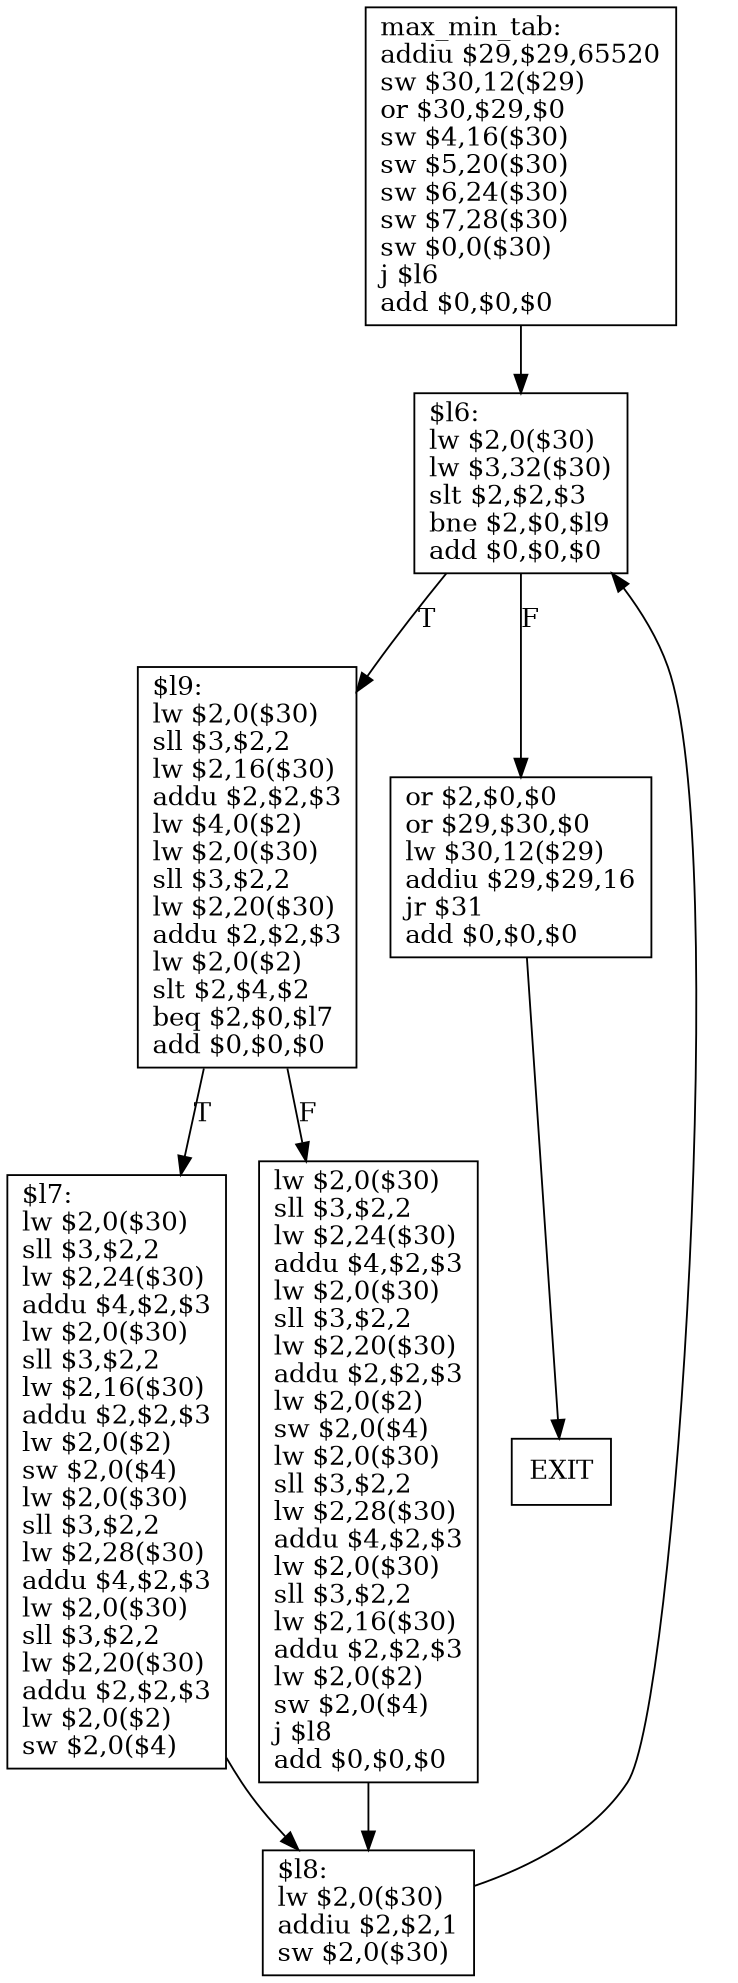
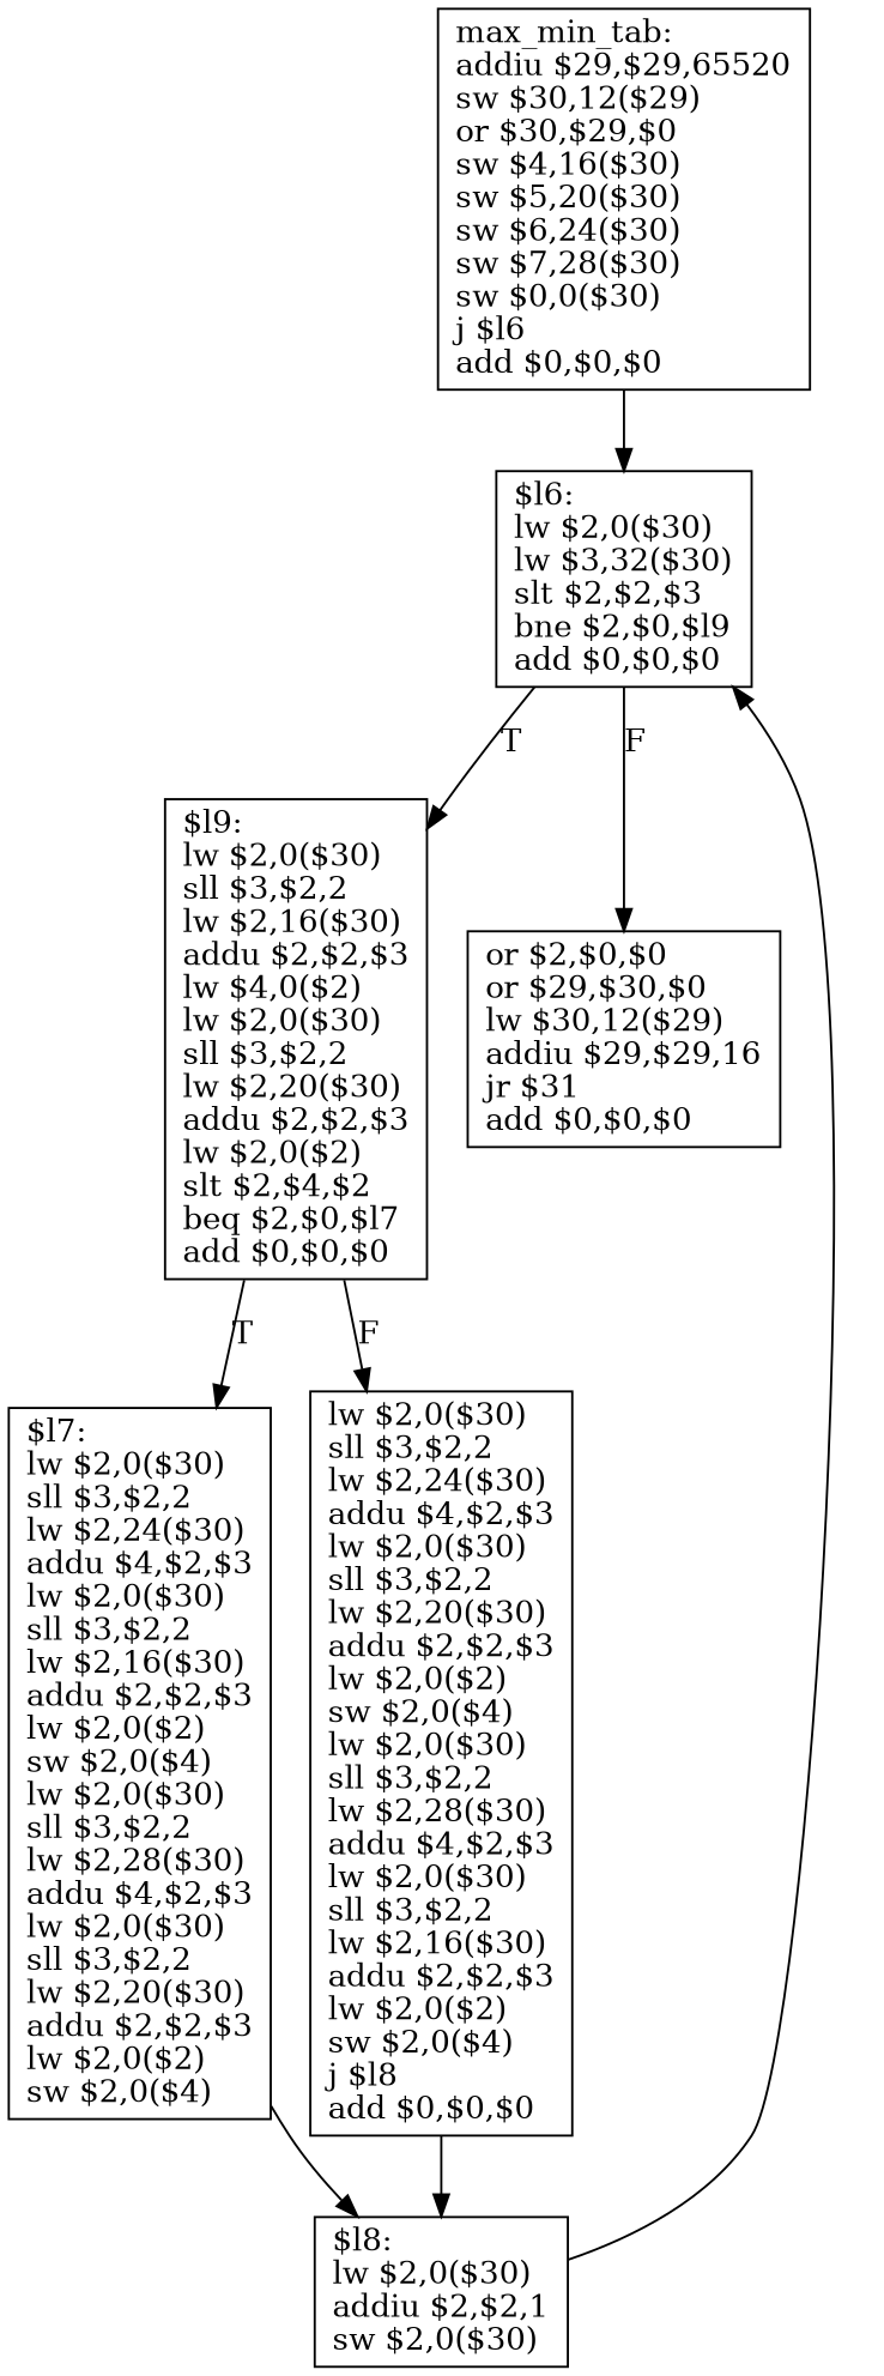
  digraph {
    fontname="DejaVu Serif"
    node [shape=box fontname="DejaVu Serif"]
    edge [style=filled fontname="DejaVu Serif"]
    n1 [label="max_min_tab:\laddiu $29,$29,65520\lsw $30,12($29)\lor $30,$29,$0\lsw $4,16($30)\lsw $5,20($30)\lsw $6,24($30)\lsw $7,28($30)\lsw $0,0($30)\lj $l6\ladd $0,$0,$0\l"]
    n2 [label="$l6:\llw $2,0($30)\llw $3,32($30)\lslt $2,$2,$3\lbne $2,$0,$l9\ladd $0,$0,$0\l"]
    n3 [label="$l9:\llw $2,0($30)\lsll $3,$2,2\llw $2,16($30)\laddu $2,$2,$3\llw $4,0($2)\llw $2,0($30)\lsll $3,$2,2\llw $2,20($30)\laddu $2,$2,$3\llw $2,0($2)\lslt $2,$4,$2\lbeq $2,$0,$l7\ladd $0,$0,$0\l"]
    n4 [label="or $2,$0,$0\lor $29,$30,$0\llw $30,12($29)\laddiu $29,$29,16\ljr $31\ladd $0,$0,$0\l"]
    n5 [label="$l7:\llw $2,0($30)\lsll $3,$2,2\llw $2,24($30)\laddu $4,$2,$3\llw $2,0($30)\lsll $3,$2,2\llw $2,16($30)\laddu $2,$2,$3\llw $2,0($2)\lsw $2,0($4)\llw $2,0($30)\lsll $3,$2,2\llw $2,28($30)\laddu $4,$2,$3\llw $2,0($30)\lsll $3,$2,2\llw $2,20($30)\laddu $2,$2,$3\llw $2,0($2)\lsw $2,0($4)\l"]
    n6 [label="lw $2,0($30)\lsll $3,$2,2\llw $2,24($30)\laddu $4,$2,$3\llw $2,0($30)\lsll $3,$2,2\llw $2,20($30)\laddu $2,$2,$3\llw $2,0($2)\lsw $2,0($4)\llw $2,0($30)\lsll $3,$2,2\llw $2,28($30)\laddu $4,$2,$3\llw $2,0($30)\lsll $3,$2,2\llw $2,16($30)\laddu $2,$2,$3\llw $2,0($2)\lsw $2,0($4)\lj $l8\ladd $0,$0,$0\l"]
-   EXIT
    n8 [label="$l8:\llw $2,0($30)\laddiu $2,$2,1\lsw $2,0($30)\l"]
    n1 -> n2
    n2 -> n3 [label=T]
    n2 -> n4 [label=F]
    n3 -> n5 [label=T]
    n3 -> n6 [label=F]
-   n4 -> EXIT
    n5 -> n8
    n6 -> n8
    n8 -> n2
  }
